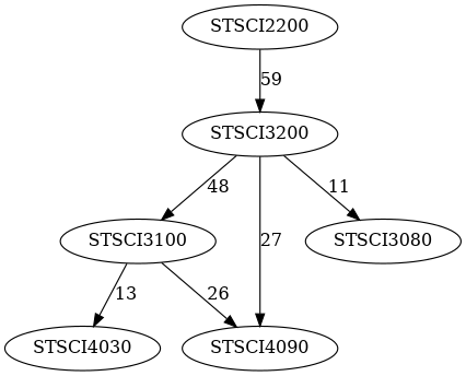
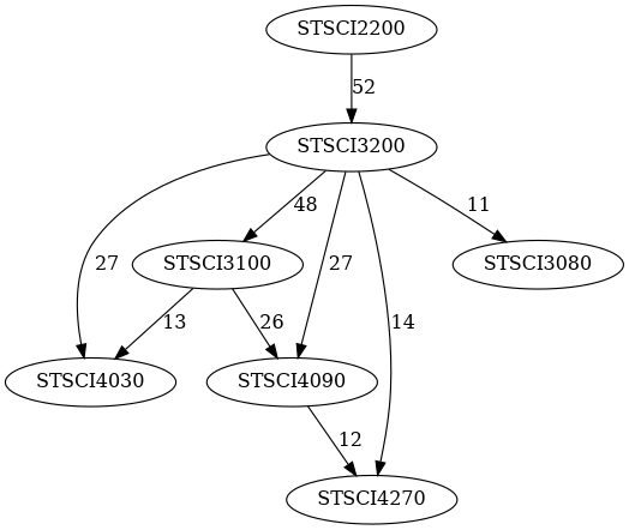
  digraph {
    n1 [label=STSCI3200]
    n2 [label=STSCI3100]
    STSCI4030
    n4 [label=STSCI4090]
+   STSCI4270
    STSCI3080
    STSCI2200
    n1 -> n2 [label=48]
+   n1 -> STSCI4030 [label=27]
    n1 -> n4 [label=27]
+   n1 -> STSCI4270 [label=14]
    n1 -> STSCI3080 [label=11]
    n2 -> STSCI4030 [label=13]
    n2 -> n4 [label=26]
-   STSCI2200 -> n1 [label=59]
+   n4 -> STSCI4270 [label=12]
+   STSCI2200 -> n1 [label=52]
  }
